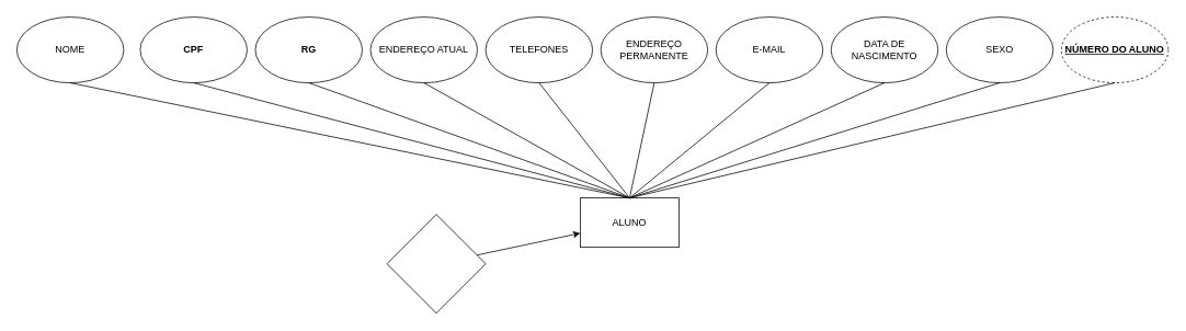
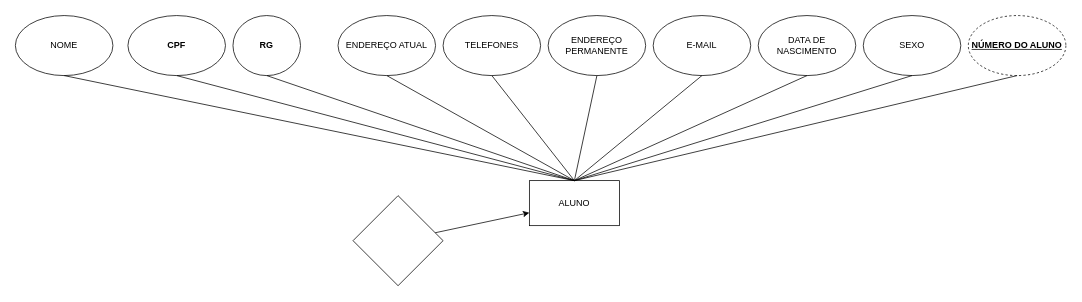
  <mxCell id="0" />
  <mxCell id="1" parent="0" />
  <mxCell id="2" value="" style="edgeStyle=none;html=1;" edge="1" parent="1" source="3" target="4"><mxGeometry relative="1" as="geometry" /></mxCell>
  <mxCell id="3" value="" style="rhombus;whiteSpace=wrap;html=1;" vertex="1" parent="1"><mxGeometry x="470" y="260" width="120" height="120" as="geometry" /></mxCell>
  <mxCell id="4" value="ALUNO&lt;br&gt;" style="whiteSpace=wrap;html=1;" vertex="1" parent="1"><mxGeometry x="705" y="240" width="120" height="60" as="geometry" /></mxCell>
  <mxCell id="5" value="NOME" style="ellipse;whiteSpace=wrap;html=1;" vertex="1" parent="1"><mxGeometry x="20" y="20" width="130" height="80" as="geometry" /></mxCell>
  <mxCell id="6" value="&lt;b&gt;CPF&lt;/b&gt;" style="ellipse;whiteSpace=wrap;html=1;" vertex="1" parent="1"><mxGeometry x="170" y="20" width="130" height="80" as="geometry" /></mxCell>
  <mxCell id="7" value="ENDEREÇO ATUAL" style="ellipse;whiteSpace=wrap;html=1;" vertex="1" parent="1"><mxGeometry x="450" y="20" width="130" height="80" as="geometry" /></mxCell>
  <mxCell id="8" value="TELEFONES" style="ellipse;whiteSpace=wrap;html=1;" vertex="1" parent="1"><mxGeometry x="590" y="20" width="130" height="80" as="geometry" /></mxCell>
  <mxCell id="9" value="ENDEREÇO PERMANENTE" style="ellipse;whiteSpace=wrap;html=1;" vertex="1" parent="1"><mxGeometry x="730" y="20" width="130" height="80" as="geometry" /></mxCell>
  <mxCell id="10" value="&lt;u&gt;&lt;b&gt;NÚMERO DO ALUNO&lt;/b&gt;&lt;/u&gt;" style="ellipse;whiteSpace=wrap;html=1;dashed=1;" vertex="1" parent="1"><mxGeometry x="1290" y="20" width="130" height="80" as="geometry" /></mxCell>
  <mxCell id="11" value="SEXO" style="ellipse;whiteSpace=wrap;html=1;" vertex="1" parent="1"><mxGeometry x="1150" y="20" width="130" height="80" as="geometry" /></mxCell>
- <mxCell id="12" value="&lt;b&gt;RG&lt;/b&gt;" style="ellipse;whiteSpace=wrap;html=1;" vertex="1" parent="1"><mxGeometry x="310" y="20" width="130" height="80" as="geometry" /></mxCell>
+ <mxCell id="12" value="&lt;b&gt;RG&lt;/b&gt;" style="ellipse;whiteSpace=wrap;html=1;" vertex="1" parent="1"><mxGeometry x="310" y="20" width="90" height="80" as="geometry" /></mxCell>
  <mxCell id="13" value="DATA DE NASCIMENTO" style="ellipse;whiteSpace=wrap;html=1;" vertex="1" parent="1"><mxGeometry x="1010" y="20" width="130" height="80" as="geometry" /></mxCell>
  <mxCell id="14" value="E-MAIL" style="ellipse;whiteSpace=wrap;html=1;" vertex="1" parent="1"><mxGeometry x="870" y="20" width="130" height="80" as="geometry" /></mxCell>
  <mxCell id="15" value="" style="endArrow=none;html=1;fontColor=none;exitX=0.5;exitY=1;exitDx=0;exitDy=0;entryX=0.5;entryY=0;entryDx=0;entryDy=0;" edge="1" parent="1" source="5" target="4"><mxGeometry width="50" height="50" relative="1" as="geometry"><mxPoint x="100" y="80" as="sourcePoint" /><mxPoint x="150" y="30" as="targetPoint" /></mxGeometry></mxCell>
  <mxCell id="16" value="" style="endArrow=none;html=1;fontColor=none;exitX=0.5;exitY=1;exitDx=0;exitDy=0;entryX=0.5;entryY=0;entryDx=0;entryDy=0;" edge="1" parent="1" source="6" target="4"><mxGeometry width="50" height="50" relative="1" as="geometry"><mxPoint x="530" y="80" as="sourcePoint" /><mxPoint x="770" y="250" as="targetPoint" /></mxGeometry></mxCell>
  <mxCell id="17" value="" style="endArrow=none;html=1;fontColor=none;exitX=0.5;exitY=1;exitDx=0;exitDy=0;entryX=0.5;entryY=0;entryDx=0;entryDy=0;" edge="1" parent="1" source="12" target="4"><mxGeometry width="50" height="50" relative="1" as="geometry"><mxPoint x="530" y="80" as="sourcePoint" /><mxPoint x="580" y="30" as="targetPoint" /></mxGeometry></mxCell>
  <mxCell id="18" value="" style="endArrow=none;html=1;fontColor=none;exitX=0.5;exitY=1;exitDx=0;exitDy=0;entryX=0.5;entryY=0;entryDx=0;entryDy=0;" edge="1" parent="1" source="7" target="4"><mxGeometry width="50" height="50" relative="1" as="geometry"><mxPoint x="385" y="110" as="sourcePoint" /><mxPoint x="780" y="300" as="targetPoint" /></mxGeometry></mxCell>
  <mxCell id="19" value="" style="endArrow=none;html=1;fontColor=none;exitX=0.5;exitY=1;exitDx=0;exitDy=0;entryX=0.5;entryY=0;entryDx=0;entryDy=0;" edge="1" parent="1" source="8" target="4"><mxGeometry width="50" height="50" relative="1" as="geometry"><mxPoint x="525" y="110" as="sourcePoint" /><mxPoint x="780" y="300" as="targetPoint" /></mxGeometry></mxCell>
  <mxCell id="20" value="" style="endArrow=none;html=1;fontColor=none;exitX=0.5;exitY=0;exitDx=0;exitDy=0;entryX=0.5;entryY=1;entryDx=0;entryDy=0;" edge="1" parent="1" source="4" target="9"><mxGeometry width="50" height="50" relative="1" as="geometry"><mxPoint x="530" y="80" as="sourcePoint" /><mxPoint x="580" y="30" as="targetPoint" /></mxGeometry></mxCell>
  <mxCell id="21" value="" style="endArrow=none;html=1;fontColor=none;exitX=0.5;exitY=0;exitDx=0;exitDy=0;entryX=0.5;entryY=1;entryDx=0;entryDy=0;" edge="1" parent="1" source="4" target="14"><mxGeometry width="50" height="50" relative="1" as="geometry"><mxPoint x="940" y="80" as="sourcePoint" /><mxPoint x="990" y="30" as="targetPoint" /></mxGeometry></mxCell>
  <mxCell id="22" value="" style="endArrow=none;html=1;fontColor=none;exitX=0.5;exitY=0;exitDx=0;exitDy=0;entryX=0.5;entryY=1;entryDx=0;entryDy=0;" edge="1" parent="1" source="4" target="13"><mxGeometry width="50" height="50" relative="1" as="geometry"><mxPoint x="940" y="80" as="sourcePoint" /><mxPoint x="990" y="30" as="targetPoint" /></mxGeometry></mxCell>
  <mxCell id="23" value="" style="endArrow=none;html=1;fontColor=none;exitX=0.5;exitY=0;exitDx=0;exitDy=0;entryX=0.5;entryY=1;entryDx=0;entryDy=0;" edge="1" parent="1" source="4" target="11"><mxGeometry width="50" height="50" relative="1" as="geometry"><mxPoint x="940" y="80" as="sourcePoint" /><mxPoint x="990" y="30" as="targetPoint" /></mxGeometry></mxCell>
  <mxCell id="24" value="" style="endArrow=none;html=1;fontColor=none;exitX=0.5;exitY=0;exitDx=0;exitDy=0;entryX=0.5;entryY=1;entryDx=0;entryDy=0;" edge="1" parent="1" source="4" target="10"><mxGeometry width="50" height="50" relative="1" as="geometry"><mxPoint x="940" y="80" as="sourcePoint" /><mxPoint x="990" y="30" as="targetPoint" /></mxGeometry></mxCell>
